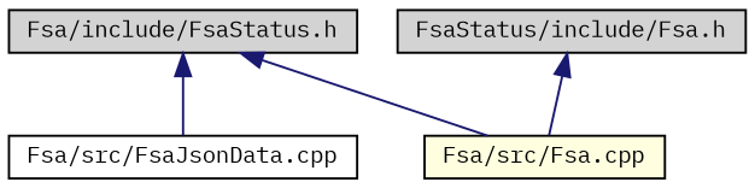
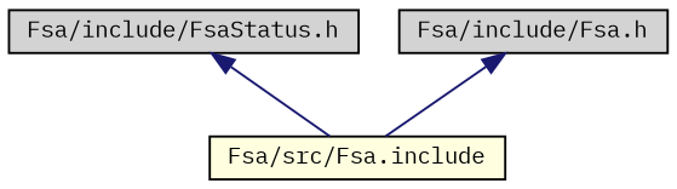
  digraph {
    fontname="IBM Plex Mono"
    node [color=black fillcolor=lightgrey fontname="IBM Plex Mono" fontsize=10 shape=record style=filled]
    edge [color=midnightblue dir=back fontname="IBM Plex Mono" fontsize=10 labelfontname=Helvetica labelfontsize=10 style=solid]
    n1 [fontcolor=black height=0.2 label="Fsa/include/FsaStatus.h" width=0.4]
-   n2 [fillcolor=white height=0.2 label="Fsa/src/FsaJsonData.cpp" width=0.4]
-   n3 [fillcolor=lightyellow height=0.2 label="Fsa/src/Fsa.cpp" width=0.4]
-   n4 [height=0.2 label="FsaStatus/include/Fsa.h" width=0.4]
-   n1 -> n2
+   n3 [fillcolor=lightyellow height=0.2 label="Fsa/src/Fsa.include" width=0.4]
+   n4 [height=0.2 label="Fsa/include/Fsa.h" width=0.4]
    n1 -> n3
    n4 -> n3
  }
